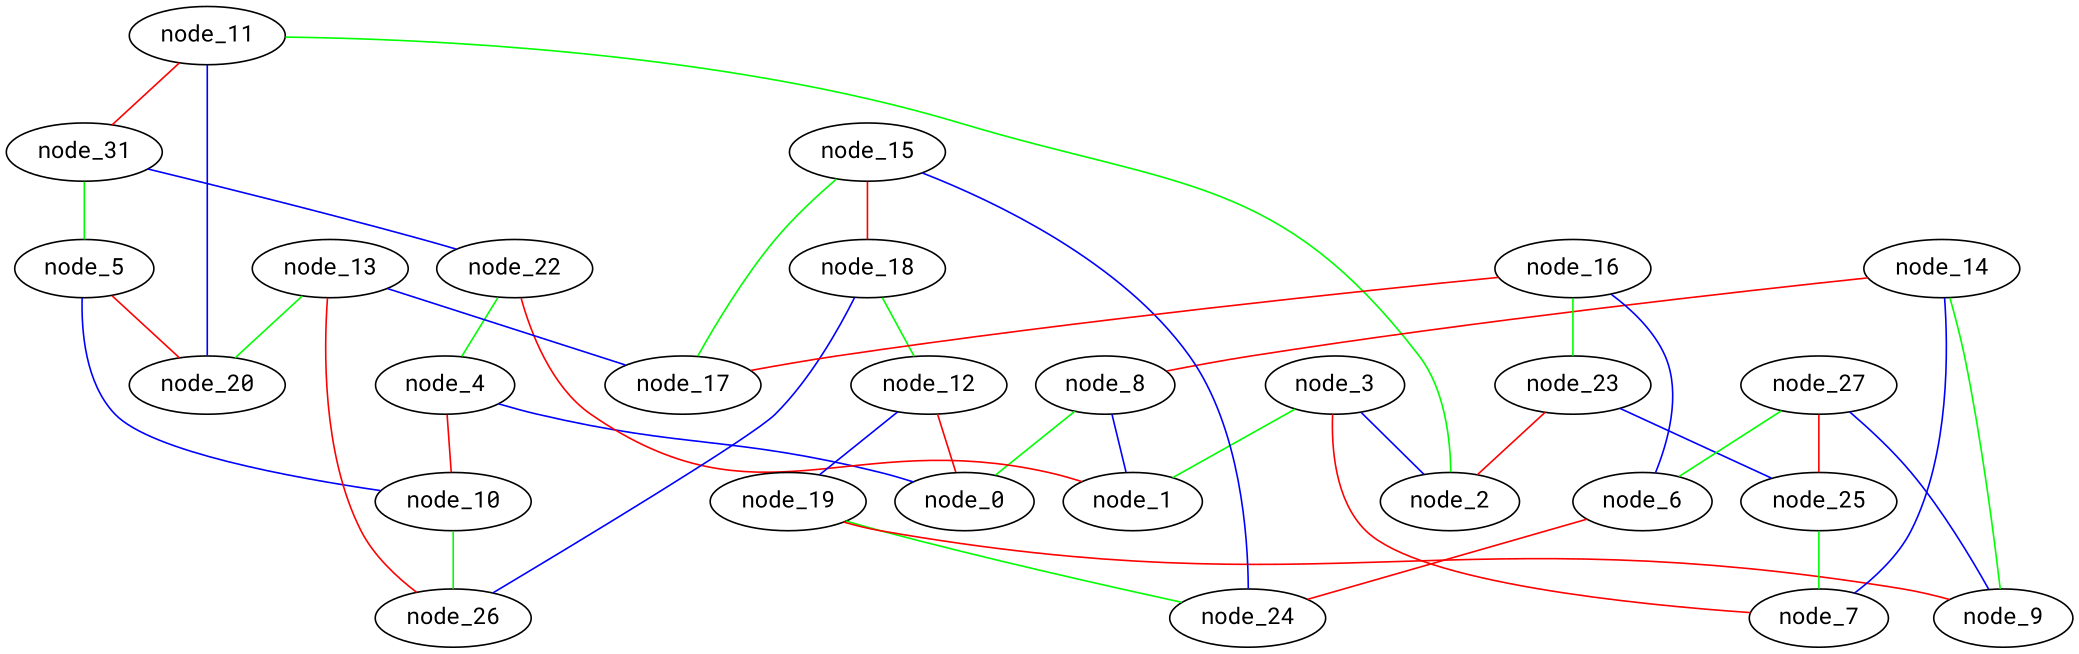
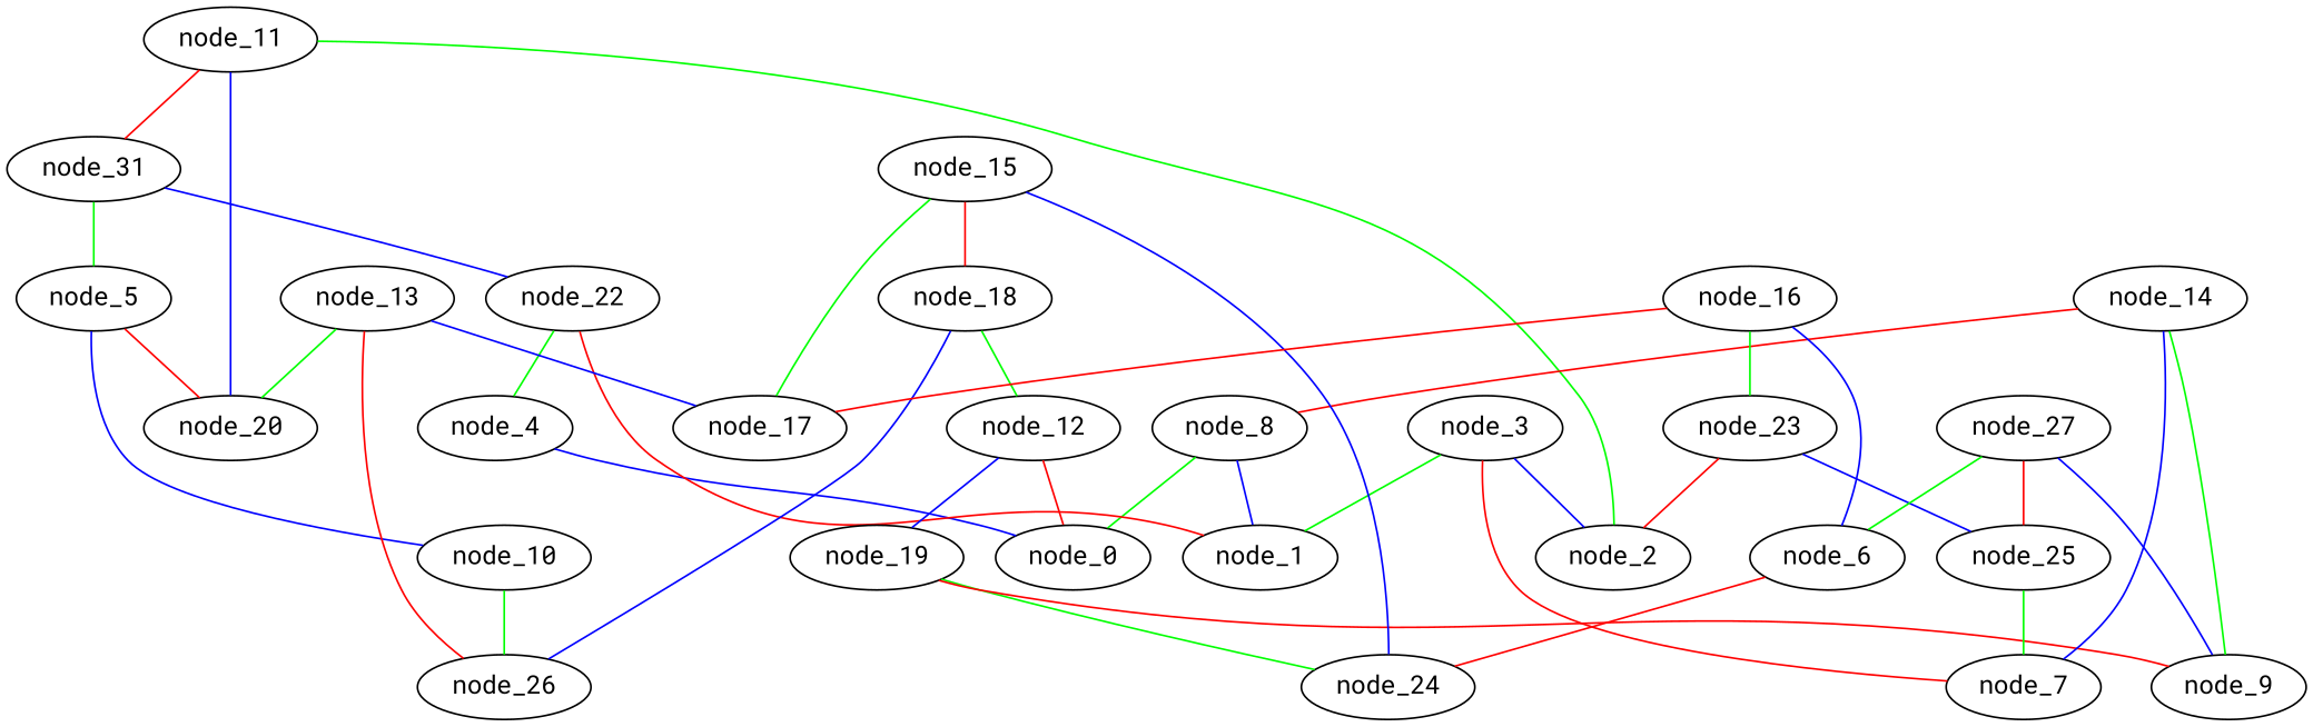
  graph {
    fontname="Roboto Mono"
    node [fontname="Roboto Mono"]
    edge [color=green fontname="Roboto Mono"]
    node_0 [color=264]
    node_1 [color=267]
    node_2 [color=270]
    node_3 [color=20]
    node_7 [color=297]
    node_4 [color=149]
    node_10 [color=318]
    node_26 [color=383]
    node_5 [color=285]
    node_20 [color=365]
    node_6 [color=160]
    node_24 [color=361]
    node_8 [color=177]
    node_9 [color=310]
    node_11 [color=73]
    n16 [color=110 label=node_31]
    node_22 [color=114]
    node_12 [color=207]
    node_19 [color=233]
    node_13 [color=84]
    node_17 [color=231]
    node_14 [color=90]
    node_15 [color=95]
    node_18 [color=104]
    node_16 [color=97]
    node_23 [color=118]
    node_25 [color=252]
    node_27 [color=13]
    node_3 -- node_1
    node_3 -- node_2 [color=blue]
    node_3 -- node_7 [color=red]
    node_4 -- node_0 [color=blue]
-   node_4 -- node_10 [color=red]
    node_10 -- node_26
    node_5 -- node_10 [color=blue]
    node_5 -- node_20 [color=red]
    node_6 -- node_24 [color=red]
    node_8 -- node_0
    node_8 -- node_1 [color=blue]
    node_11 -- node_2
    node_11 -- node_20 [color=blue]
    node_11 -- n16 [color=red]
    n16 -- node_5
    n16 -- node_22 [color=blue]
    node_22 -- node_1 [color=red]
    node_22 -- node_4
    node_12 -- node_0 [color=red]
    node_12 -- node_19 [color=blue]
    node_19 -- node_24
    node_19 -- node_9 [color=red]
    node_13 -- node_26 [color=red]
    node_13 -- node_20
    node_13 -- node_17 [color=blue]
    node_14 -- node_7 [color=blue]
    node_14 -- node_8 [color=red]
    node_14 -- node_9
    node_15 -- node_24 [color=blue]
    node_15 -- node_17
    node_15 -- node_18 [color=red]
    node_18 -- node_26 [color=blue]
    node_18 -- node_12
    node_16 -- node_6 [color=blue]
    node_16 -- node_17 [color=red]
    node_16 -- node_23
    node_23 -- node_2 [color=red]
    node_23 -- node_25 [color=blue]
    node_25 -- node_7
    node_27 -- node_6
    node_27 -- node_9 [color=blue]
    node_27 -- node_25 [color=red]
  }
